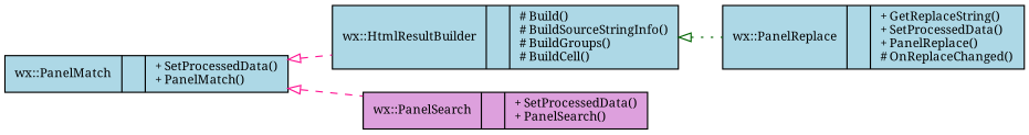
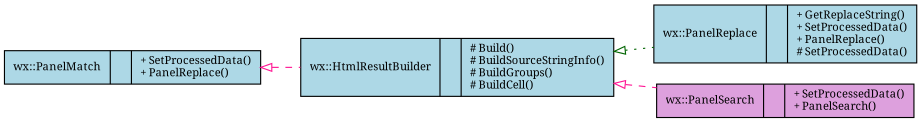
  digraph {
    fontname="Noto Serif"
    rankdir=LR
    node [color=black fillcolor=lightblue fontname="Noto Serif" fontsize=10 shape=record style=filled]
    edge [arrowtail=onormal color=deeppink dir=back fontname="Noto Serif" fontsize=10 labelfontname=Verdana labelfontsize=10 style=dashed]
    n1 [fontcolor=black height=0.2 label="{wx::HtmlResultBuilder\n||# Build()\l# BuildSourceStringInfo()\l# BuildGroups()\l# BuildCell()\l}" width=0.4]
-   n2 [height=0.2 label="{wx::PanelReplace\n||+ GetReplaceString()\l+ SetProcessedData()\l+ PanelReplace()\l# OnReplaceChanged()\l}" width=0.4]
+   n2 [height=0.2 label="{wx::PanelReplace\n||+ GetReplaceString()\l+ SetProcessedData()\l+ PanelReplace()\l# SetProcessedData()\l}" width=0.4]
    n3 [fillcolor=plum height=0.2 label="{wx::PanelSearch\n||+ SetProcessedData()\l+ PanelSearch()\l}" width=0.4]
-   n4 [height=0.2 label="{wx::PanelMatch\n||+ SetProcessedData()\l+ PanelMatch()\l}" width=0.4]
+   n4 [height=0.2 label="{wx::PanelMatch\n||+ SetProcessedData()\l+ PanelReplace()\l}" width=0.4]
    n1 -> n2 [color=darkgreen style=dotted]
-   n4 -> n3
+   n1 -> n3
    n4 -> n1
  }
